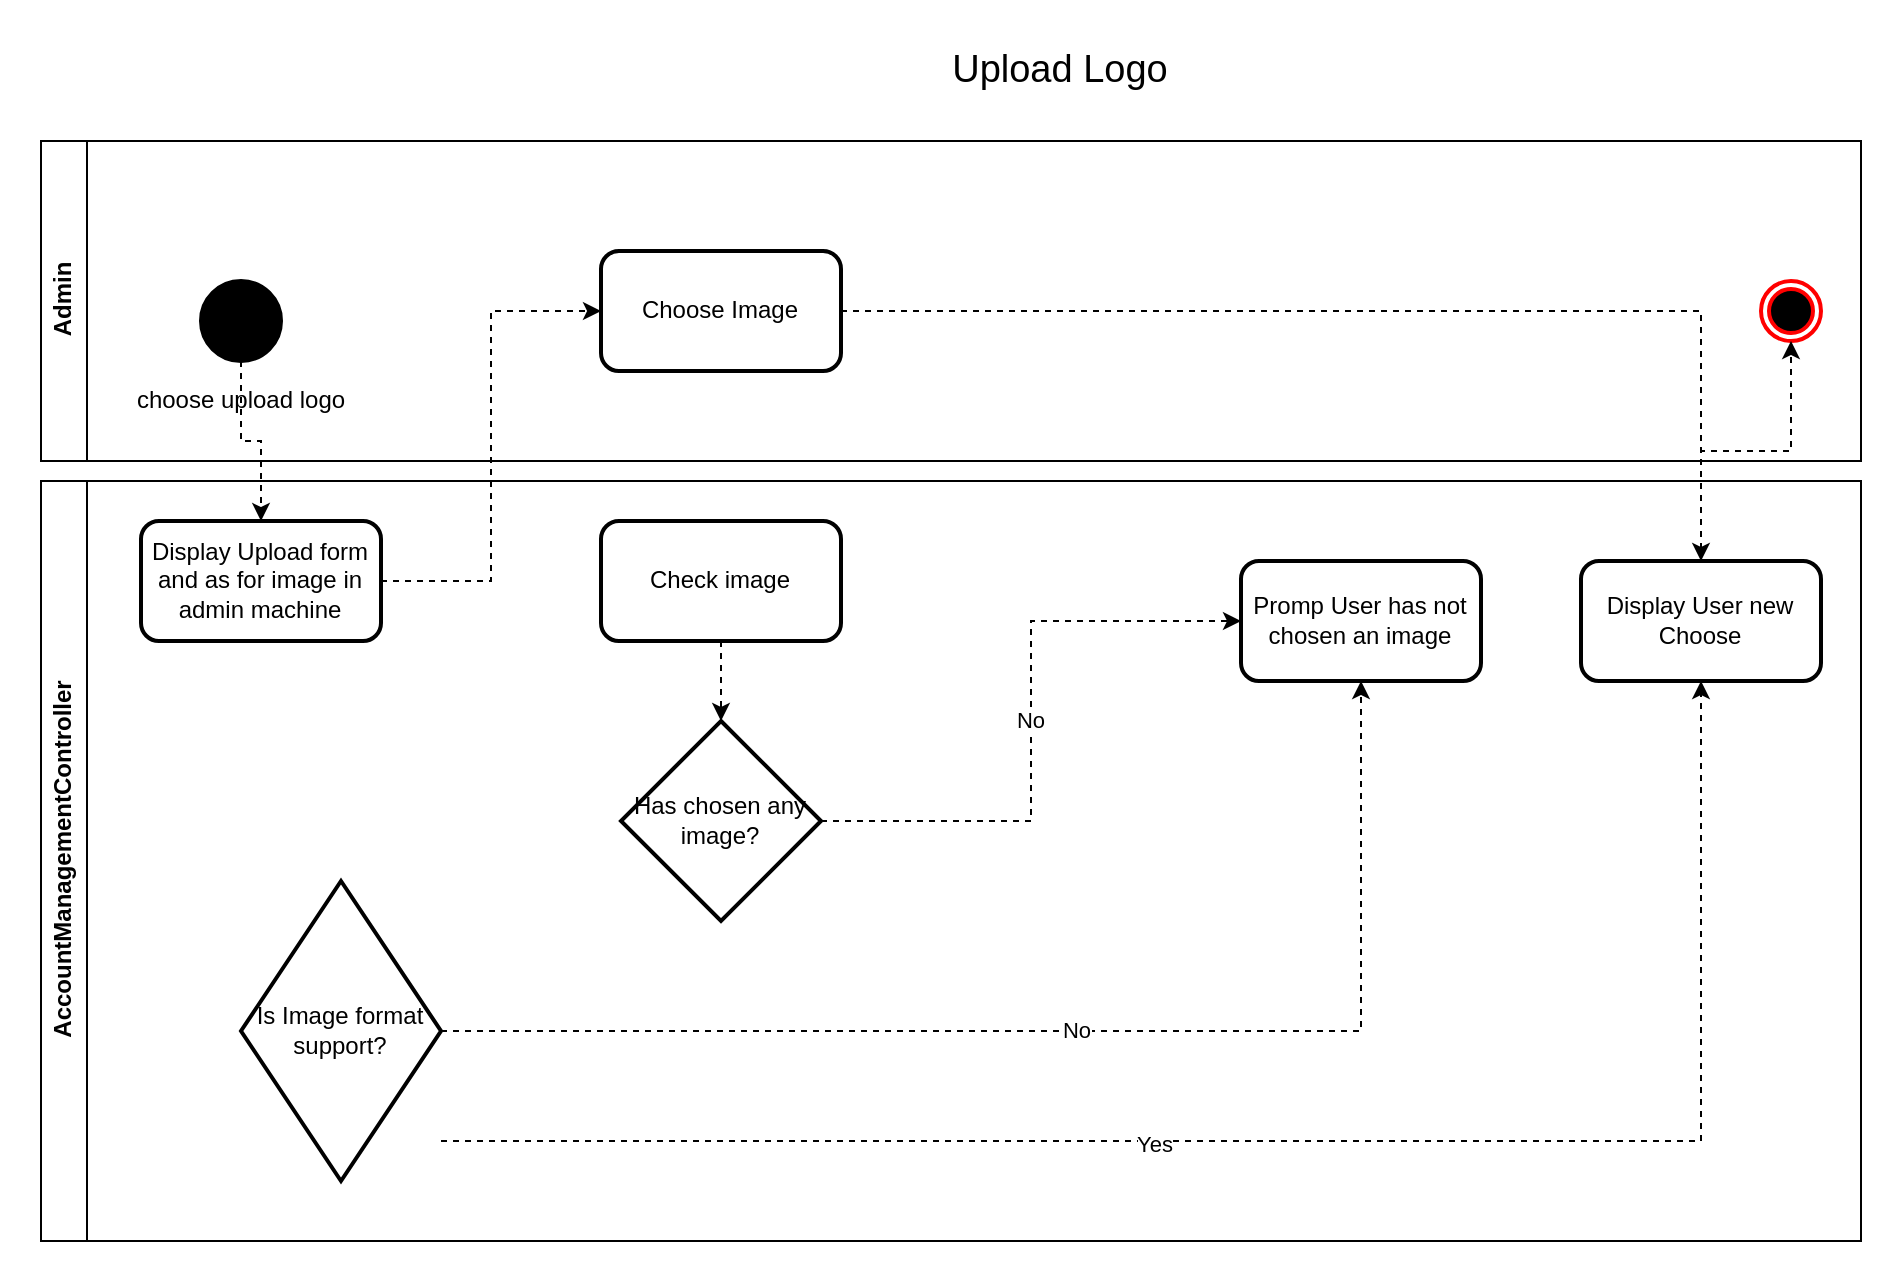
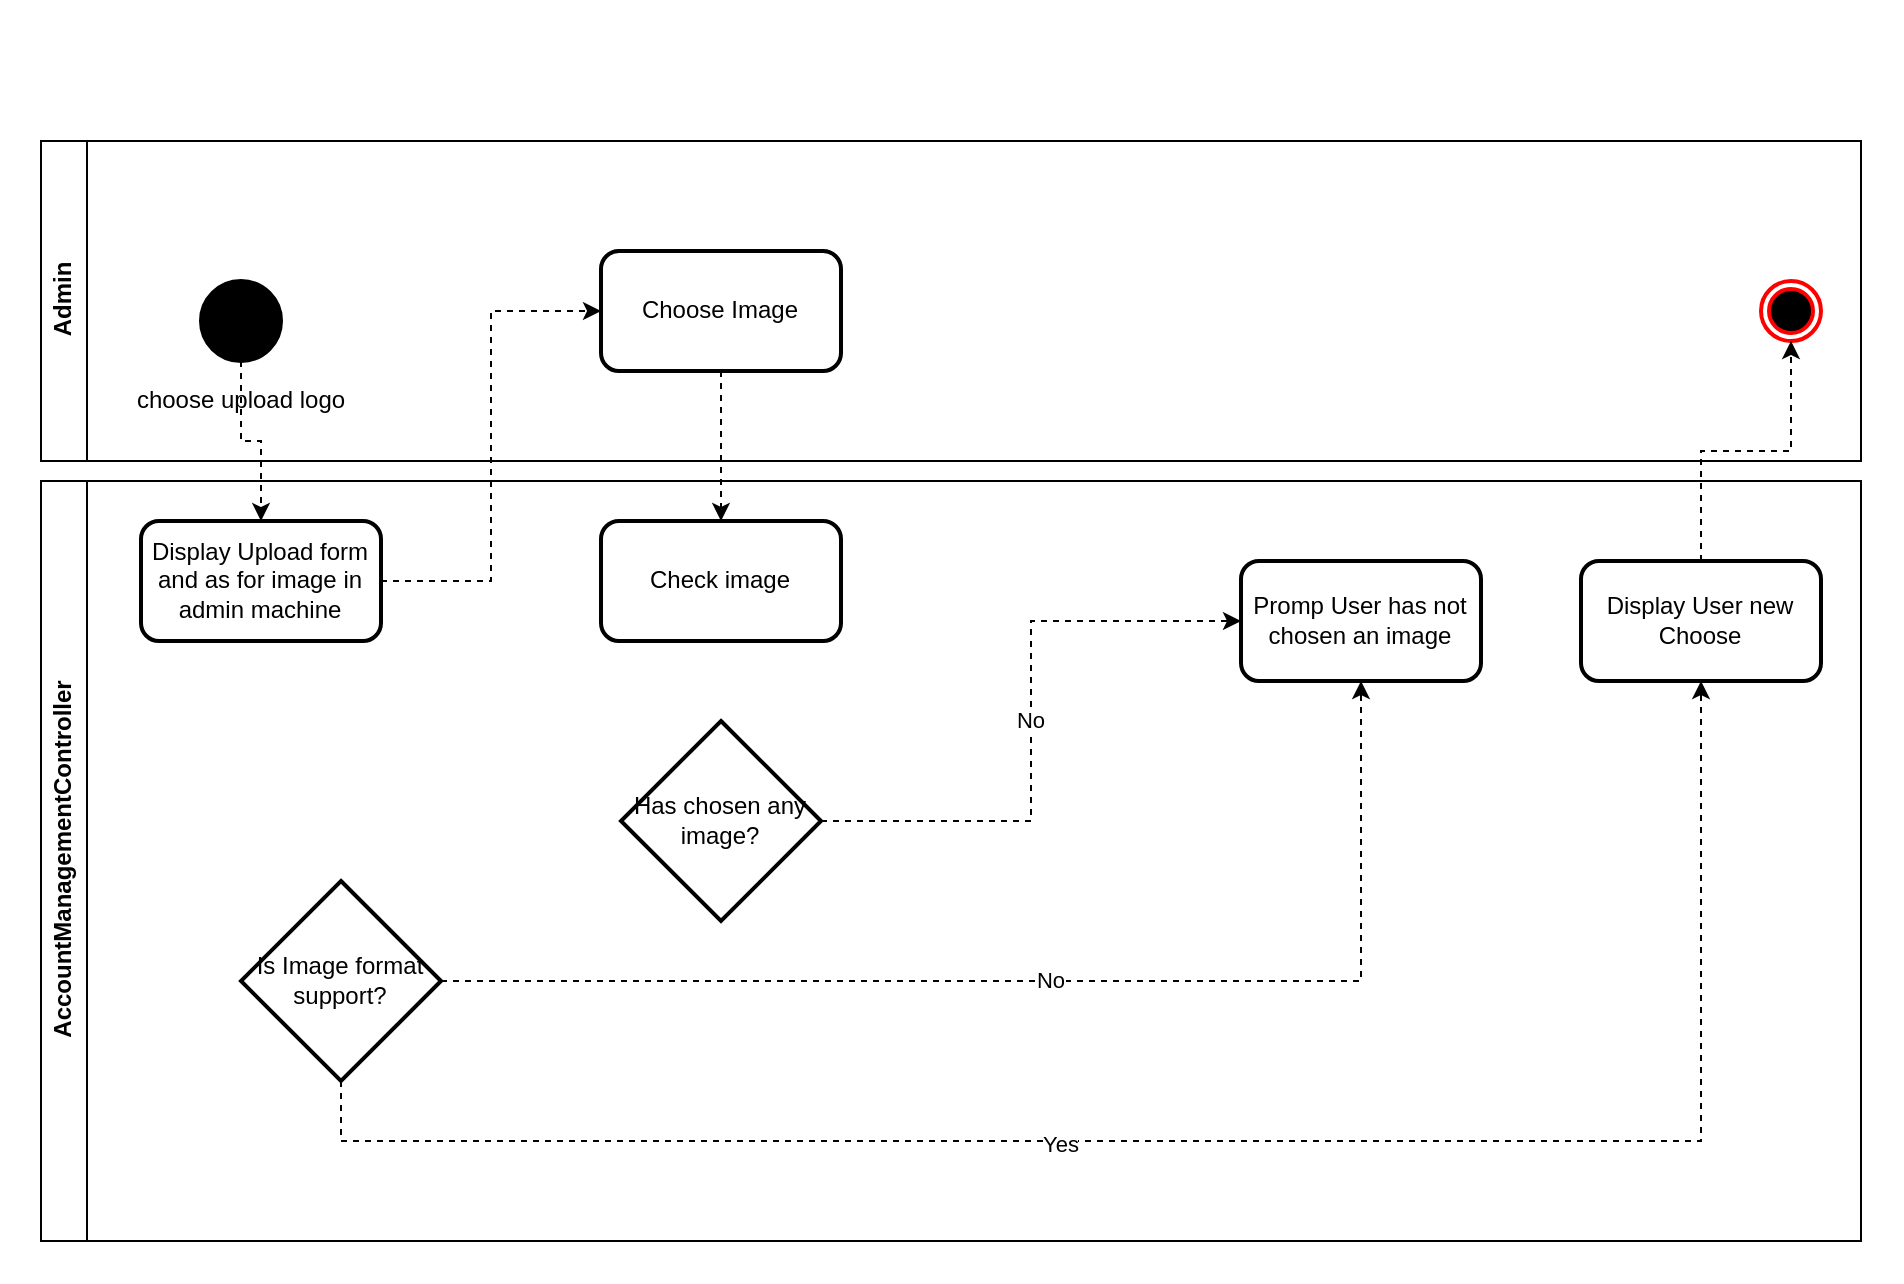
  <mxCell id="0" />
  <mxCell id="1" parent="0" />
  <mxCell id="2" value="Admin" style="swimlane;horizontal=0;whiteSpace=wrap;html=1;" vertex="1" parent="1"><mxGeometry x="20" y="70" width="910" height="160" as="geometry" /></mxCell>
  <mxCell id="3" value="choose upload logo" style="shape=ellipse;html=1;fillColor=strokeColor;strokeWidth=2;verticalLabelPosition=bottom;verticalAlignment=top;perimeter=ellipsePerimeter;" vertex="1" parent="2"><mxGeometry x="80" y="70" width="40" height="40" as="geometry" /></mxCell>
  <mxCell id="4" value="" style="ellipse;html=1;shape=endState;fillColor=#000000;strokeColor=#ff0000;strokeWidth=2;fontFamily=Helvetica;fontSize=12;fontColor=default;" vertex="1" parent="2"><mxGeometry x="860" y="70" width="30" height="30" as="geometry" /></mxCell>
  <mxCell id="5" value="Choose Image" style="rounded=1;whiteSpace=wrap;html=1;strokeWidth=2;fontFamily=Helvetica;fontSize=12;" vertex="1" parent="2"><mxGeometry x="280" y="55" width="120" height="60" as="geometry" /></mxCell>
  <mxCell id="6" value="AccountManagementController" style="swimlane;horizontal=0;whiteSpace=wrap;html=1;" vertex="1" parent="1"><mxGeometry x="20" y="240" width="910" height="380" as="geometry" /></mxCell>
  <mxCell id="7" value="Display User new Choose" style="rounded=1;whiteSpace=wrap;html=1;strokeWidth=2;fontFamily=Helvetica;fontSize=12;" vertex="1" parent="6"><mxGeometry x="770" y="40" width="120" height="60" as="geometry" /></mxCell>
  <mxCell id="8" value="Display Upload form and as for image in admin machine" style="rounded=1;whiteSpace=wrap;html=1;strokeWidth=2;fontFamily=Helvetica;fontSize=12;" vertex="1" parent="6"><mxGeometry x="50" y="20" width="120" height="60" as="geometry" /></mxCell>
- <mxCell id="9" style="edgeStyle=orthogonalEdgeStyle;rounded=0;orthogonalLoop=1;jettySize=auto;html=1;entryX=0.5;entryY=0;entryDx=0;entryDy=0;entryPerimeter=0;dashed=1;" edge="1" parent="6" source="10" target="12"><mxGeometry relative="1" as="geometry" /></mxCell>
  <mxCell id="10" value="Check image" style="rounded=1;whiteSpace=wrap;html=1;strokeWidth=2;fontFamily=Helvetica;fontSize=12;" vertex="1" parent="6"><mxGeometry x="280" y="20" width="120" height="60" as="geometry" /></mxCell>
  <mxCell id="11" value="No" style="edgeStyle=orthogonalEdgeStyle;rounded=0;orthogonalLoop=1;jettySize=auto;html=1;entryX=0;entryY=0.5;entryDx=0;entryDy=0;dashed=1;" edge="1" parent="6" source="12" target="13"><mxGeometry relative="1" as="geometry" /></mxCell>
  <mxCell id="12" value="Has chosen any image?" style="strokeWidth=2;html=1;shape=mxgraph.flowchart.decision;whiteSpace=wrap;" vertex="1" parent="6"><mxGeometry x="290" y="120" width="100" height="100" as="geometry" /></mxCell>
  <mxCell id="13" value="Promp User has not chosen an image" style="rounded=1;whiteSpace=wrap;html=1;strokeWidth=2;fontFamily=Helvetica;fontSize=12;" vertex="1" parent="6"><mxGeometry x="600" y="40" width="120" height="60" as="geometry" /></mxCell>
  <mxCell id="14" value="No" style="edgeStyle=orthogonalEdgeStyle;rounded=0;orthogonalLoop=1;jettySize=auto;html=1;dashed=1;" edge="1" parent="6" source="17" target="13"><mxGeometry relative="1" as="geometry" /></mxCell>
  <mxCell id="15" style="edgeStyle=orthogonalEdgeStyle;rounded=0;orthogonalLoop=1;jettySize=auto;html=1;dashed=1;" edge="1" parent="6" source="17" target="7"><mxGeometry relative="1" as="geometry"><Array as="points"><mxPoint x="150" y="330" /><mxPoint x="830" y="330" /></Array></mxGeometry></mxCell>
  <mxCell id="16" value="Yes" style="edgeLabel;html=1;align=center;verticalAlign=middle;resizable=0;points=[];" vertex="1" connectable="0" parent="15"><mxGeometry x="-0.173" y="-1" relative="1" as="geometry"><mxPoint as="offset" /></mxGeometry></mxCell>
- <mxCell id="17" value="Is Image format support?" style="strokeWidth=2;html=1;shape=mxgraph.flowchart.decision;whiteSpace=wrap;" vertex="1" parent="6"><mxGeometry x="100" y="200" width="100" height="150" as="geometry" /></mxCell>
+ <mxCell id="17" value="Is Image format support?" style="strokeWidth=2;html=1;shape=mxgraph.flowchart.decision;whiteSpace=wrap;" vertex="1" parent="6"><mxGeometry x="100" y="200" width="100" height="100" as="geometry" /></mxCell>
  <mxCell id="18" style="edgeStyle=orthogonalEdgeStyle;rounded=0;orthogonalLoop=1;jettySize=auto;html=1;entryX=0.5;entryY=1;entryDx=0;entryDy=0;dashed=1;strokeWidth=1;fontFamily=Helvetica;fontSize=12;fontColor=default;" edge="1" parent="1" source="7" target="4"><mxGeometry relative="1" as="geometry" /></mxCell>
  <mxCell id="19" style="edgeStyle=orthogonalEdgeStyle;rounded=0;orthogonalLoop=1;jettySize=auto;html=1;entryX=0.5;entryY=0;entryDx=0;entryDy=0;dashed=1;strokeWidth=1;fontFamily=Helvetica;fontSize=12;fontColor=default;" edge="1" parent="1" source="3" target="8"><mxGeometry relative="1" as="geometry" /></mxCell>
- <mxCell id="20" value="Upload Logo" style="text;html=1;strokeColor=none;fillColor=none;align=center;verticalAlign=middle;whiteSpace=wrap;rounded=0;fontSize=19;" vertex="1" parent="1"><mxGeometry x="440" y="20" width="180" height="30" as="geometry" /></mxCell>
  <mxCell id="21" style="edgeStyle=orthogonalEdgeStyle;rounded=0;orthogonalLoop=1;jettySize=auto;html=1;entryX=0;entryY=0.5;entryDx=0;entryDy=0;dashed=1;" edge="1" parent="1" source="8" target="5"><mxGeometry relative="1" as="geometry" /></mxCell>
- <mxCell id="22" style="edgeStyle=orthogonalEdgeStyle;rounded=0;orthogonalLoop=1;jettySize=auto;html=1;dashed=1;" edge="1" parent="1" source="5" target="7"><mxGeometry relative="1" as="geometry" /></mxCell>
+ <mxCell id="22" style="edgeStyle=orthogonalEdgeStyle;rounded=0;orthogonalLoop=1;jettySize=auto;html=1;entryX=0.5;entryY=0;entryDx=0;entryDy=0;dashed=1;" edge="1" parent="1" source="5" target="10"><mxGeometry relative="1" as="geometry" /></mxCell>
